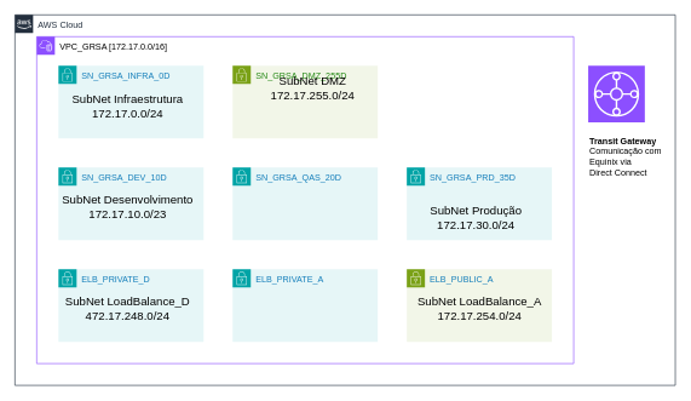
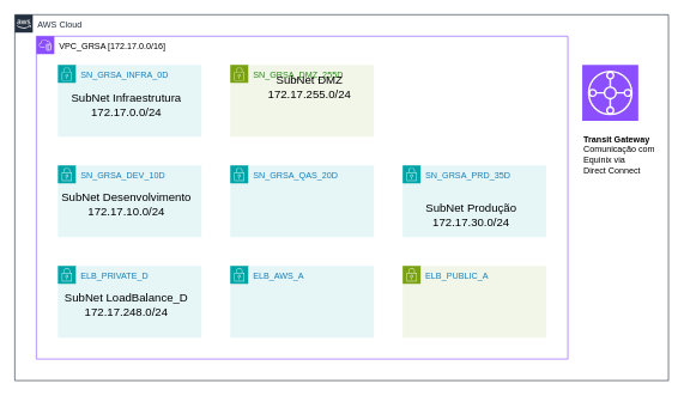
  <mxCell id="0" />
  <mxCell id="1" parent="0" />
  <mxCell id="2" value="AWS Cloud" style="points=[[0,0],[0.25,0],[0.5,0],[0.75,0],[1,0],[1,0.25],[1,0.5],[1,0.75],[1,1],[0.75,1],[0.5,1],[0.25,1],[0,1],[0,0.75],[0,0.5],[0,0.25]];outlineConnect=0;gradientColor=none;html=1;whiteSpace=wrap;fontSize=12;fontStyle=0;container=1;pointerEvents=0;collapsible=0;recursiveResize=0;shape=mxgraph.aws4.group;grIcon=mxgraph.aws4.group_aws_cloud_alt;strokeColor=#232F3E;fillColor=none;verticalAlign=top;align=left;spacingLeft=30;fontColor=#232F3E;dashed=0;" vertex="1" parent="1"><mxGeometry x="20" y="20" width="910" height="510" as="geometry" /></mxCell>
  <mxCell id="3" value="" style="sketch=0;points=[[0,0,0],[0.25,0,0],[0.5,0,0],[0.75,0,0],[1,0,0],[0,1,0],[0.25,1,0],[0.5,1,0],[0.75,1,0],[1,1,0],[0,0.25,0],[0,0.5,0],[0,0.75,0],[1,0.25,0],[1,0.5,0],[1,0.75,0]];outlineConnect=0;fontColor=#232F3E;fillColor=#8C4FFF;strokeColor=#ffffff;dashed=0;verticalLabelPosition=bottom;verticalAlign=top;align=center;html=1;fontSize=12;fontStyle=0;aspect=fixed;shape=mxgraph.aws4.resourceIcon;resIcon=mxgraph.aws4.transit_gateway;" vertex="1" parent="2"><mxGeometry x="790" y="70" width="78" height="78" as="geometry" /></mxCell>
  <mxCell id="4" value="&lt;b&gt;Transit Gateway&lt;/b&gt;&lt;div&gt;Comunicação com&amp;nbsp;&lt;/div&gt;&lt;div&gt;Equinix&amp;nbsp;&lt;span style=&quot;background-color: transparent; color: light-dark(rgb(0, 0, 0), rgb(255, 255, 255));&quot;&gt;via&amp;nbsp;&lt;/span&gt;&lt;/div&gt;&lt;div&gt;&lt;span style=&quot;background-color: transparent; color: light-dark(rgb(0, 0, 0), rgb(255, 255, 255));&quot;&gt;Direct Connect&lt;/span&gt;&lt;/div&gt;" style="text;html=1;align=left;verticalAlign=top;whiteSpace=wrap;rounded=0;fontSize=12;" vertex="1" parent="2"><mxGeometry x="790" y="160" width="120" height="70" as="geometry" /></mxCell>
  <mxCell id="5" value="&lt;font style=&quot;color: rgb(0, 0, 0);&quot;&gt;VPC_GRSA [172.17.0.0/16]&lt;/font&gt;" style="points=[[0,0],[0.25,0],[0.5,0],[0.75,0],[1,0],[1,0.25],[1,0.5],[1,0.75],[1,1],[0.75,1],[0.5,1],[0.25,1],[0,1],[0,0.75],[0,0.5],[0,0.25]];outlineConnect=0;gradientColor=none;html=1;whiteSpace=wrap;fontSize=12;fontStyle=0;container=1;pointerEvents=0;collapsible=0;recursiveResize=0;shape=mxgraph.aws4.group;grIcon=mxgraph.aws4.group_vpc2;strokeColor=#8C4FFF;fillColor=none;verticalAlign=top;align=left;spacingLeft=30;fontColor=#AAB7B8;dashed=0;" vertex="1" parent="1"><mxGeometry x="50" y="50" width="740" height="450" as="geometry" /></mxCell>
  <mxCell id="6" value="SN_GRSA_INFRA_0D" style="points=[[0,0],[0.25,0],[0.5,0],[0.75,0],[1,0],[1,0.25],[1,0.5],[1,0.75],[1,1],[0.75,1],[0.5,1],[0.25,1],[0,1],[0,0.75],[0,0.5],[0,0.25]];outlineConnect=0;gradientColor=none;html=1;whiteSpace=wrap;fontSize=12;fontStyle=0;container=1;pointerEvents=0;collapsible=0;recursiveResize=0;shape=mxgraph.aws4.group;grIcon=mxgraph.aws4.group_security_group;grStroke=0;strokeColor=#00A4A6;fillColor=#E6F6F7;verticalAlign=top;align=left;spacingLeft=30;fontColor=#147EBA;dashed=0;" vertex="1" parent="5"><mxGeometry x="30" y="40" width="200" height="100" as="geometry" /></mxCell>
  <mxCell id="7" value="&lt;font style=&quot;font-size: 16px;&quot;&gt;SubNet Infraestrutura&lt;/font&gt;&lt;div&gt;&lt;font style=&quot;font-size: 16px;&quot;&gt;172.17.0.0/24&lt;/font&gt;&lt;/div&gt;" style="text;html=1;align=center;verticalAlign=middle;resizable=0;points=[];autosize=1;strokeColor=none;fillColor=none;" vertex="1" parent="6"><mxGeometry x="5" y="30" width="180" height="50" as="geometry" /></mxCell>
  <mxCell id="8" value="SN_GRSA_DEV_10D" style="points=[[0,0],[0.25,0],[0.5,0],[0.75,0],[1,0],[1,0.25],[1,0.5],[1,0.75],[1,1],[0.75,1],[0.5,1],[0.25,1],[0,1],[0,0.75],[0,0.5],[0,0.25]];outlineConnect=0;gradientColor=none;html=1;whiteSpace=wrap;fontSize=12;fontStyle=0;container=1;pointerEvents=0;collapsible=0;recursiveResize=0;shape=mxgraph.aws4.group;grIcon=mxgraph.aws4.group_security_group;grStroke=0;strokeColor=#00A4A6;fillColor=#E6F6F7;verticalAlign=top;align=left;spacingLeft=30;fontColor=#147EBA;dashed=0;" vertex="1" parent="5"><mxGeometry x="30" y="180" width="200" height="100" as="geometry" /></mxCell>
- <mxCell id="9" value="&lt;font style=&quot;font-size: 16px;&quot;&gt;SubNet Desenvolvimento&lt;/font&gt;&lt;div&gt;&lt;font style=&quot;font-size: 16px;&quot;&gt;172.17.10.0/23&lt;/font&gt;&lt;/div&gt;" style="text;html=1;align=center;verticalAlign=middle;resizable=0;points=[];autosize=1;strokeColor=none;fillColor=none;" vertex="1" parent="8"><mxGeometry x="-5" y="30" width="200" height="50" as="geometry" /></mxCell>
+ <mxCell id="9" value="&lt;font style=&quot;font-size: 16px;&quot;&gt;SubNet Desenvolvimento&lt;/font&gt;&lt;div&gt;&lt;font style=&quot;font-size: 16px;&quot;&gt;172.17.10.0/24&lt;/font&gt;&lt;/div&gt;" style="text;html=1;align=center;verticalAlign=middle;resizable=0;points=[];autosize=1;strokeColor=none;fillColor=none;" vertex="1" parent="8"><mxGeometry x="-5" y="30" width="200" height="50" as="geometry" /></mxCell>
  <mxCell id="10" value="SN_GRSA_DMZ_255D" style="points=[[0,0],[0.25,0],[0.5,0],[0.75,0],[1,0],[1,0.25],[1,0.5],[1,0.75],[1,1],[0.75,1],[0.5,1],[0.25,1],[0,1],[0,0.75],[0,0.5],[0,0.25]];outlineConnect=0;gradientColor=none;html=1;whiteSpace=wrap;fontSize=12;fontStyle=0;container=1;pointerEvents=0;collapsible=0;recursiveResize=0;shape=mxgraph.aws4.group;grIcon=mxgraph.aws4.group_security_group;grStroke=0;strokeColor=#7AA116;fillColor=#F2F6E8;verticalAlign=top;align=left;spacingLeft=30;fontColor=#248814;dashed=0;" vertex="1" parent="5"><mxGeometry x="270" y="40" width="200" height="100" as="geometry" /></mxCell>
  <mxCell id="11" value="&lt;font style=&quot;font-size: 16px;&quot;&gt;SubNet DMZ&lt;/font&gt;&lt;div&gt;&lt;font style=&quot;font-size: 16px;&quot;&gt;172.17.255.0/24&lt;/font&gt;&lt;/div&gt;" style="text;html=1;align=center;verticalAlign=middle;resizable=0;points=[];autosize=1;strokeColor=none;fillColor=none;" vertex="1" parent="10"><mxGeometry x="40" y="5" width="140" height="50" as="geometry" /></mxCell>
  <mxCell id="12" value="SN_GRSA_QAS_20D" style="points=[[0,0],[0.25,0],[0.5,0],[0.75,0],[1,0],[1,0.25],[1,0.5],[1,0.75],[1,1],[0.75,1],[0.5,1],[0.25,1],[0,1],[0,0.75],[0,0.5],[0,0.25]];outlineConnect=0;gradientColor=none;html=1;whiteSpace=wrap;fontSize=12;fontStyle=0;container=1;pointerEvents=0;collapsible=0;recursiveResize=0;shape=mxgraph.aws4.group;grIcon=mxgraph.aws4.group_security_group;grStroke=0;strokeColor=#00A4A6;fillColor=#E6F6F7;verticalAlign=top;align=left;spacingLeft=30;fontColor=#147EBA;dashed=0;" vertex="1" parent="5"><mxGeometry x="270" y="180" width="200" height="100" as="geometry" /></mxCell>
  <mxCell id="13" value="SN_GRSA_PRD_35D" style="points=[[0,0],[0.25,0],[0.5,0],[0.75,0],[1,0],[1,0.25],[1,0.5],[1,0.75],[1,1],[0.75,1],[0.5,1],[0.25,1],[0,1],[0,0.75],[0,0.5],[0,0.25]];outlineConnect=0;gradientColor=none;html=1;whiteSpace=wrap;fontSize=12;fontStyle=0;container=1;pointerEvents=0;collapsible=0;recursiveResize=0;shape=mxgraph.aws4.group;grIcon=mxgraph.aws4.group_security_group;grStroke=0;strokeColor=#00A4A6;fillColor=#E6F6F7;verticalAlign=top;align=left;spacingLeft=30;fontColor=#147EBA;dashed=0;" vertex="1" parent="5"><mxGeometry x="510" y="180" width="200" height="100" as="geometry" /></mxCell>
  <mxCell id="14" value="&lt;font style=&quot;font-size: 16px;&quot;&gt;SubNet Produção&lt;/font&gt;&lt;div&gt;&lt;font style=&quot;font-size: 16px;&quot;&gt;172.17.30.0/24&lt;/font&gt;&lt;/div&gt;" style="text;html=1;align=center;verticalAlign=middle;resizable=0;points=[];autosize=1;strokeColor=none;fillColor=none;" vertex="1" parent="13"><mxGeometry x="20" y="45" width="150" height="50" as="geometry" /></mxCell>
  <mxCell id="15" value="ELB_PRIVATE_D" style="points=[[0,0],[0.25,0],[0.5,0],[0.75,0],[1,0],[1,0.25],[1,0.5],[1,0.75],[1,1],[0.75,1],[0.5,1],[0.25,1],[0,1],[0,0.75],[0,0.5],[0,0.25]];outlineConnect=0;gradientColor=none;html=1;whiteSpace=wrap;fontSize=12;fontStyle=0;container=1;pointerEvents=0;collapsible=0;recursiveResize=0;shape=mxgraph.aws4.group;grIcon=mxgraph.aws4.group_security_group;grStroke=0;strokeColor=#00A4A6;fillColor=#E6F6F7;verticalAlign=top;align=left;spacingLeft=30;fontColor=#147EBA;dashed=0;" vertex="1" parent="5"><mxGeometry x="30" y="320" width="200" height="100" as="geometry" /></mxCell>
- <mxCell id="16" value="&lt;font style=&quot;font-size: 16px;&quot;&gt;SubNet LoadBalance_D&lt;/font&gt;&lt;div&gt;&lt;font style=&quot;font-size: 16px;&quot;&gt;472.17.248.0/24&lt;/font&gt;&lt;/div&gt;" style="text;html=1;align=center;verticalAlign=middle;resizable=0;points=[];autosize=1;strokeColor=none;fillColor=none;" vertex="1" parent="15"><mxGeometry x="-5" y="30" width="200" height="50" as="geometry" /></mxCell>
+ <mxCell id="16" value="&lt;font style=&quot;font-size: 16px;&quot;&gt;SubNet LoadBalance_D&lt;/font&gt;&lt;div&gt;&lt;font style=&quot;font-size: 16px;&quot;&gt;172.17.248.0/24&lt;/font&gt;&lt;/div&gt;" style="text;html=1;align=center;verticalAlign=middle;resizable=0;points=[];autosize=1;strokeColor=none;fillColor=none;" vertex="1" parent="15"><mxGeometry x="-5" y="30" width="200" height="50" as="geometry" /></mxCell>
  <mxCell id="17" value="&lt;span style=&quot;color: rgb(20, 126, 186);&quot;&gt;ELB_PUBLIC_A&lt;/span&gt;" style="points=[[0,0],[0.25,0],[0.5,0],[0.75,0],[1,0],[1,0.25],[1,0.5],[1,0.75],[1,1],[0.75,1],[0.5,1],[0.25,1],[0,1],[0,0.75],[0,0.5],[0,0.25]];outlineConnect=0;gradientColor=none;html=1;whiteSpace=wrap;fontSize=12;fontStyle=0;container=1;pointerEvents=0;collapsible=0;recursiveResize=0;shape=mxgraph.aws4.group;grIcon=mxgraph.aws4.group_security_group;grStroke=0;strokeColor=#7AA116;fillColor=#F2F6E8;verticalAlign=top;align=left;spacingLeft=30;fontColor=#248814;dashed=0;" vertex="1" parent="5"><mxGeometry x="510" y="320" width="200" height="100" as="geometry" /></mxCell>
- <mxCell id="18" value="&lt;font style=&quot;font-size: 16px;&quot;&gt;SubNet LoadBalance_A&lt;/font&gt;&lt;div&gt;&lt;font style=&quot;font-size: 16px;&quot;&gt;172.17.254.0/24&lt;/font&gt;&lt;/div&gt;" style="text;html=1;align=center;verticalAlign=middle;resizable=0;points=[];autosize=1;strokeColor=none;fillColor=none;" vertex="1" parent="17"><mxGeometry x="5" y="30" width="190" height="50" as="geometry" /></mxCell>
- <mxCell id="19" value="ELB_PRIVATE_A" style="points=[[0,0],[0.25,0],[0.5,0],[0.75,0],[1,0],[1,0.25],[1,0.5],[1,0.75],[1,1],[0.75,1],[0.5,1],[0.25,1],[0,1],[0,0.75],[0,0.5],[0,0.25]];outlineConnect=0;gradientColor=none;html=1;whiteSpace=wrap;fontSize=12;fontStyle=0;container=1;pointerEvents=0;collapsible=0;recursiveResize=0;shape=mxgraph.aws4.group;grIcon=mxgraph.aws4.group_security_group;grStroke=0;strokeColor=#00A4A6;fillColor=#E6F6F7;verticalAlign=top;align=left;spacingLeft=30;fontColor=#147EBA;dashed=0;" vertex="1" parent="5"><mxGeometry x="270" y="320" width="200" height="100" as="geometry" /></mxCell>
+ <mxCell id="19" value="ELB_AWS_A" style="points=[[0,0],[0.25,0],[0.5,0],[0.75,0],[1,0],[1,0.25],[1,0.5],[1,0.75],[1,1],[0.75,1],[0.5,1],[0.25,1],[0,1],[0,0.75],[0,0.5],[0,0.25]];outlineConnect=0;gradientColor=none;html=1;whiteSpace=wrap;fontSize=12;fontStyle=0;container=1;pointerEvents=0;collapsible=0;recursiveResize=0;shape=mxgraph.aws4.group;grIcon=mxgraph.aws4.group_security_group;grStroke=0;strokeColor=#00A4A6;fillColor=#E6F6F7;verticalAlign=top;align=left;spacingLeft=30;fontColor=#147EBA;dashed=0;" vertex="1" parent="5"><mxGeometry x="270" y="320" width="200" height="100" as="geometry" /></mxCell>
